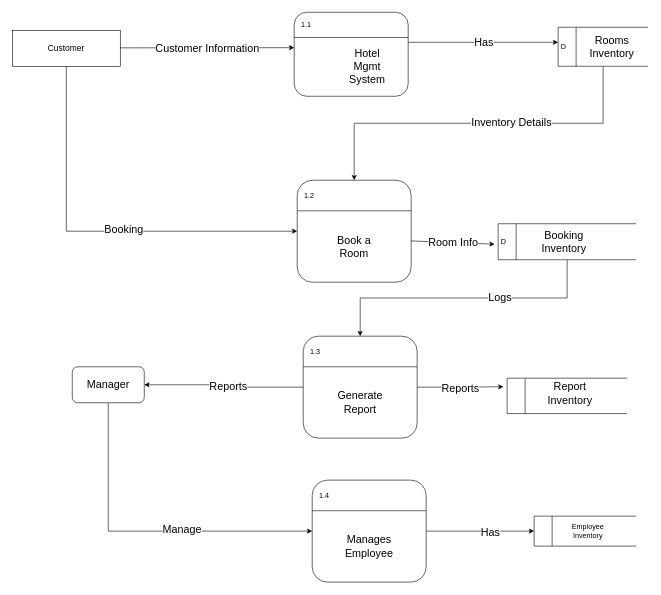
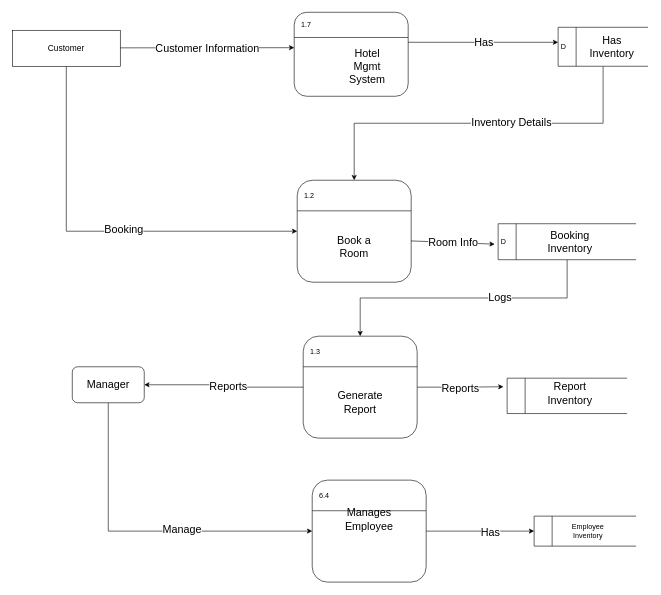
  <mxCell id="0" />
  <mxCell id="1" parent="0" />
  <mxCell id="2" value="" style="group" parent="1" vertex="1" connectable="0"><mxGeometry x="490" y="20" width="190" height="140" as="geometry" /></mxCell>
  <mxCell id="3" value="" style="rounded=1;whiteSpace=wrap;html=1;" parent="2" vertex="1"><mxGeometry width="190" height="140" as="geometry" /></mxCell>
  <mxCell id="4" value="" style="endArrow=none;html=1;rounded=0;" parent="2" edge="1"><mxGeometry width="50" height="50" relative="1" as="geometry"><mxPoint y="42" as="sourcePoint" /><mxPoint x="190" y="42" as="targetPoint" /></mxGeometry></mxCell>
  <mxCell id="5" value="&lt;font style=&quot;font-size: 18px;&quot;&gt;Hotel Mgmt System&lt;/font&gt;" style="text;html=1;strokeColor=none;fillColor=none;align=center;verticalAlign=middle;whiteSpace=wrap;rounded=0;" parent="2" vertex="1"><mxGeometry x="92" y="70" width="60" height="42" as="geometry" /></mxCell>
- <mxCell id="6" value="1.1" style="text;html=1;strokeColor=none;fillColor=none;align=center;verticalAlign=middle;whiteSpace=wrap;rounded=0;" parent="2" vertex="1"><mxGeometry x="-10" width="60" height="42" as="geometry" /></mxCell>
+ <mxCell id="6" value="1.7" style="text;html=1;strokeColor=none;fillColor=none;align=center;verticalAlign=middle;whiteSpace=wrap;rounded=0;" parent="2" vertex="1"><mxGeometry x="-10" width="60" height="42" as="geometry" /></mxCell>
  <mxCell id="7" value="" style="group" parent="1" vertex="1" connectable="0"><mxGeometry x="495" y="300" width="190" height="170" as="geometry" /></mxCell>
  <mxCell id="8" value="" style="rounded=1;whiteSpace=wrap;html=1;" parent="7" vertex="1"><mxGeometry width="190" height="170" as="geometry" /></mxCell>
  <mxCell id="9" value="" style="endArrow=none;html=1;rounded=0;" parent="7" edge="1"><mxGeometry width="50" height="50" relative="1" as="geometry"><mxPoint y="51" as="sourcePoint" /><mxPoint x="190" y="51" as="targetPoint" /></mxGeometry></mxCell>
  <mxCell id="10" value="&lt;font style=&quot;font-size: 18px;&quot;&gt;Book a Room&lt;/font&gt;" style="text;html=1;strokeColor=none;fillColor=none;align=center;verticalAlign=middle;whiteSpace=wrap;rounded=0;" parent="7" vertex="1"><mxGeometry x="65" y="85" width="60" height="51" as="geometry" /></mxCell>
  <mxCell id="11" value="1.2" style="text;html=1;strokeColor=none;fillColor=none;align=center;verticalAlign=middle;whiteSpace=wrap;rounded=0;" parent="7" vertex="1"><mxGeometry x="-10" width="60" height="51" as="geometry" /></mxCell>
  <mxCell id="12" value="" style="group" parent="1" vertex="1" connectable="0"><mxGeometry x="20" y="50" width="180" height="60" as="geometry" /></mxCell>
  <mxCell id="13" value="" style="rounded=0;whiteSpace=wrap;html=1;" parent="12" vertex="1"><mxGeometry width="180" height="60" as="geometry" /></mxCell>
  <mxCell id="14" value="&lt;font style=&quot;font-size: 14px;&quot;&gt;Customer&lt;/font&gt;" style="text;html=1;strokeColor=none;fillColor=none;align=center;verticalAlign=middle;whiteSpace=wrap;rounded=0;" parent="12" vertex="1"><mxGeometry x="60" y="15" width="60" height="30" as="geometry" /></mxCell>
  <mxCell id="15" value="" style="endArrow=classic;html=1;rounded=0;" parent="1" edge="1"><mxGeometry relative="1" as="geometry"><mxPoint x="200" y="79.29" as="sourcePoint" /><mxPoint x="490" y="79" as="targetPoint" /></mxGeometry></mxCell>
  <mxCell id="16" value="&lt;font style=&quot;font-size: 18px;&quot;&gt;Customer Information&lt;/font&gt;" style="edgeLabel;resizable=0;html=1;align=center;verticalAlign=middle;" parent="15" connectable="0" vertex="1"><mxGeometry relative="1" as="geometry" /></mxCell>
  <mxCell id="17" value="" style="endArrow=classic;html=1;rounded=0;entryX=0;entryY=0.5;entryDx=0;entryDy=0;" parent="1" edge="1"><mxGeometry relative="1" as="geometry"><mxPoint x="680" y="70" as="sourcePoint" /><mxPoint x="930" y="70" as="targetPoint" /></mxGeometry></mxCell>
  <mxCell id="18" value="&lt;font style=&quot;font-size: 18px;&quot;&gt;Has&lt;/font&gt;" style="edgeLabel;resizable=0;html=1;align=center;verticalAlign=middle;" parent="17" connectable="0" vertex="1"><mxGeometry relative="1" as="geometry" /></mxCell>
  <mxCell id="19" style="edgeStyle=orthogonalEdgeStyle;rounded=0;orthogonalLoop=1;jettySize=auto;html=1;exitX=0.5;exitY=1;exitDx=0;exitDy=0;entryX=0.5;entryY=0;entryDx=0;entryDy=0;" parent="1" source="21" target="8" edge="1"><mxGeometry relative="1" as="geometry" /></mxCell>
  <mxCell id="20" value="&lt;font style=&quot;font-size: 18px;&quot;&gt;Inventory Details&lt;/font&gt;" style="edgeLabel;html=1;align=center;verticalAlign=middle;resizable=0;points=[];" parent="19" vertex="1" connectable="0"><mxGeometry x="-0.178" y="-2" relative="1" as="geometry"><mxPoint as="offset" /></mxGeometry></mxCell>
  <mxCell id="21" value="D" style="html=1;dashed=0;whiteSpace=wrap;shape=mxgraph.dfd.dataStoreID;align=left;spacingLeft=3;points=[[0,0],[0.5,0],[1,0],[0,0.5],[1,0.5],[0,1],[0.5,1],[1,1]];" parent="1" vertex="1"><mxGeometry x="930" y="45" width="150" height="65" as="geometry" /></mxCell>
- <mxCell id="22" value="&lt;font style=&quot;font-size: 18px;&quot;&gt;Rooms&lt;br&gt;Inventory&lt;br&gt;&lt;/font&gt;" style="text;html=1;strokeColor=none;fillColor=none;align=center;verticalAlign=middle;whiteSpace=wrap;rounded=0;" parent="1" vertex="1"><mxGeometry x="990" y="62.5" width="60" height="30" as="geometry" /></mxCell>
+ <mxCell id="22" value="&lt;font style=&quot;font-size: 18px;&quot;&gt;Has&lt;br&gt;Inventory&lt;br&gt;&lt;/font&gt;" style="text;html=1;strokeColor=none;fillColor=none;align=center;verticalAlign=middle;whiteSpace=wrap;rounded=0;" parent="1" vertex="1"><mxGeometry x="990" y="62.5" width="60" height="30" as="geometry" /></mxCell>
  <mxCell id="23" style="edgeStyle=orthogonalEdgeStyle;rounded=0;orthogonalLoop=1;jettySize=auto;html=1;exitX=0.5;exitY=1;exitDx=0;exitDy=0;entryX=0.5;entryY=0;entryDx=0;entryDy=0;" parent="1" source="25" target="32" edge="1"><mxGeometry relative="1" as="geometry" /></mxCell>
  <mxCell id="24" value="&lt;font style=&quot;font-size: 18px;&quot;&gt;Logs&lt;/font&gt;" style="edgeLabel;html=1;align=center;verticalAlign=middle;resizable=0;points=[];" parent="23" vertex="1" connectable="0"><mxGeometry x="-0.256" y="-1" relative="1" as="geometry"><mxPoint as="offset" /></mxGeometry></mxCell>
  <mxCell id="25" value="D" style="html=1;dashed=0;whiteSpace=wrap;shape=mxgraph.dfd.dataStoreID;align=left;spacingLeft=3;points=[[0,0],[0.5,0],[1,0],[0,0.5],[1,0.5],[0,1],[0.5,1],[1,1]];" parent="1" vertex="1"><mxGeometry x="830" y="372.5" width="230" height="60" as="geometry" /></mxCell>
- <mxCell id="26" value="&lt;font style=&quot;font-size: 18px;&quot;&gt;Booking Inventory&lt;/font&gt;" style="text;html=1;strokeColor=none;fillColor=none;align=center;verticalAlign=middle;whiteSpace=wrap;rounded=0;" parent="1" vertex="1"><mxGeometry x="910" y="387.5" width="60" height="30" as="geometry" /></mxCell>
+ <mxCell id="26" value="&lt;font style=&quot;font-size: 18px;&quot;&gt;Booking Inventory&lt;/font&gt;" style="text;html=1;strokeColor=none;fillColor=none;align=center;verticalAlign=middle;whiteSpace=wrap;rounded=0;" parent="1" vertex="1"><mxGeometry x="920" y="387.5" width="60" height="30" as="geometry" /></mxCell>
  <mxCell id="27" value="" style="endArrow=classic;html=1;rounded=0;exitX=0.998;exitY=0.595;exitDx=0;exitDy=0;exitPerimeter=0;entryX=-0.025;entryY=0.568;entryDx=0;entryDy=0;entryPerimeter=0;" parent="1" source="8" target="25" edge="1"><mxGeometry relative="1" as="geometry"><mxPoint x="690" y="360" as="sourcePoint" /><mxPoint x="790" y="360" as="targetPoint" /></mxGeometry></mxCell>
  <mxCell id="28" value="&lt;font style=&quot;font-size: 18px;&quot;&gt;Room Info&lt;/font&gt;" style="edgeLabel;resizable=0;html=1;align=center;verticalAlign=middle;" parent="27" connectable="0" vertex="1"><mxGeometry relative="1" as="geometry" /></mxCell>
  <mxCell id="29" style="edgeStyle=orthogonalEdgeStyle;rounded=0;orthogonalLoop=1;jettySize=auto;html=1;exitX=0.5;exitY=1;exitDx=0;exitDy=0;entryX=0;entryY=0.5;entryDx=0;entryDy=0;" parent="1" source="13" target="8" edge="1"><mxGeometry relative="1" as="geometry" /></mxCell>
  <mxCell id="30" value="&lt;font style=&quot;font-size: 18px;&quot;&gt;Booking&lt;/font&gt;" style="edgeLabel;html=1;align=center;verticalAlign=middle;resizable=0;points=[];" parent="29" vertex="1" connectable="0"><mxGeometry x="0.12" y="3" relative="1" as="geometry"><mxPoint as="offset" /></mxGeometry></mxCell>
  <mxCell id="31" value="" style="group" parent="1" vertex="1" connectable="0"><mxGeometry x="505" y="560" width="190" height="170" as="geometry" /></mxCell>
  <mxCell id="32" value="" style="rounded=1;whiteSpace=wrap;html=1;" parent="31" vertex="1"><mxGeometry width="190" height="170" as="geometry" /></mxCell>
  <mxCell id="33" value="" style="endArrow=none;html=1;rounded=0;" parent="31" edge="1"><mxGeometry width="50" height="50" relative="1" as="geometry"><mxPoint y="51" as="sourcePoint" /><mxPoint x="190" y="51" as="targetPoint" /></mxGeometry></mxCell>
  <mxCell id="34" value="&lt;font style=&quot;font-size: 18px;&quot;&gt;Generate Report&lt;/font&gt;" style="text;html=1;strokeColor=none;fillColor=none;align=center;verticalAlign=middle;whiteSpace=wrap;rounded=0;" parent="31" vertex="1"><mxGeometry x="65" y="85" width="60" height="51" as="geometry" /></mxCell>
  <mxCell id="35" value="1.3" style="text;html=1;strokeColor=none;fillColor=none;align=center;verticalAlign=middle;whiteSpace=wrap;rounded=0;" parent="31" vertex="1"><mxGeometry x="-10" width="60" height="51" as="geometry" /></mxCell>
  <mxCell id="36" style="edgeStyle=orthogonalEdgeStyle;rounded=0;orthogonalLoop=1;jettySize=auto;html=1;exitX=0.5;exitY=1;exitDx=0;exitDy=0;entryX=0;entryY=0.5;entryDx=0;entryDy=0;" parent="1" source="38" target="46" edge="1"><mxGeometry relative="1" as="geometry" /></mxCell>
  <mxCell id="37" value="&lt;font style=&quot;font-size: 18px;&quot;&gt;Manage&lt;/font&gt;" style="edgeLabel;html=1;align=center;verticalAlign=middle;resizable=0;points=[];" parent="36" vertex="1" connectable="0"><mxGeometry x="0.213" y="3" relative="1" as="geometry"><mxPoint as="offset" /></mxGeometry></mxCell>
  <mxCell id="38" value="&lt;font style=&quot;font-size: 18px;&quot;&gt;Manager&lt;/font&gt;" style="whiteSpace=wrap;html=1;rounded=1;" parent="1" vertex="1"><mxGeometry x="120" y="611" width="120" height="60" as="geometry" /></mxCell>
  <mxCell id="39" value="" style="html=1;dashed=0;whiteSpace=wrap;shape=mxgraph.dfd.dataStoreID;align=left;spacingLeft=3;points=[[0,0],[0.5,0],[1,0],[0,0.5],[1,0.5],[0,1],[0.5,1],[1,1]];" parent="1" vertex="1"><mxGeometry x="845" y="630" width="200" height="59" as="geometry" /></mxCell>
  <mxCell id="40" value="&lt;font style=&quot;font-size: 18px;&quot;&gt;Report Inventory&lt;/font&gt;" style="text;html=1;strokeColor=none;fillColor=none;align=center;verticalAlign=middle;whiteSpace=wrap;rounded=0;" parent="1" vertex="1"><mxGeometry x="920" y="641" width="60" height="30" as="geometry" /></mxCell>
  <mxCell id="41" style="edgeStyle=orthogonalEdgeStyle;rounded=0;orthogonalLoop=1;jettySize=auto;html=1;entryX=1;entryY=0.5;entryDx=0;entryDy=0;exitX=0;exitY=0.5;exitDx=0;exitDy=0;" parent="1" source="32" target="38" edge="1"><mxGeometry relative="1" as="geometry"><mxPoint x="490" y="641" as="sourcePoint" /></mxGeometry></mxCell>
  <mxCell id="42" value="&lt;font style=&quot;font-size: 18px;&quot;&gt;Reports&lt;/font&gt;" style="edgeLabel;html=1;align=center;verticalAlign=middle;resizable=0;points=[];" parent="41" vertex="1" connectable="0"><mxGeometry x="-0.072" y="-1" relative="1" as="geometry"><mxPoint x="-1" as="offset" /></mxGeometry></mxCell>
  <mxCell id="43" style="edgeStyle=orthogonalEdgeStyle;rounded=0;orthogonalLoop=1;jettySize=auto;html=1;exitX=1;exitY=0.5;exitDx=0;exitDy=0;entryX=-0.031;entryY=0.242;entryDx=0;entryDy=0;entryPerimeter=0;" parent="1" source="32" target="39" edge="1"><mxGeometry relative="1" as="geometry" /></mxCell>
  <mxCell id="44" value="&lt;font style=&quot;font-size: 18px;&quot;&gt;Reports&lt;/font&gt;" style="edgeLabel;html=1;align=center;verticalAlign=middle;resizable=0;points=[];" parent="43" vertex="1" connectable="0"><mxGeometry x="0.0" y="-2" relative="1" as="geometry"><mxPoint x="-1" as="offset" /></mxGeometry></mxCell>
  <mxCell id="45" value="" style="group" parent="1" vertex="1" connectable="0"><mxGeometry x="520" y="800" width="190" height="170" as="geometry" /></mxCell>
  <mxCell id="46" value="" style="rounded=1;whiteSpace=wrap;html=1;" parent="45" vertex="1"><mxGeometry width="190" height="170" as="geometry" /></mxCell>
  <mxCell id="47" value="" style="endArrow=none;html=1;rounded=0;" parent="45" edge="1"><mxGeometry width="50" height="50" relative="1" as="geometry"><mxPoint y="51" as="sourcePoint" /><mxPoint x="190" y="51" as="targetPoint" /></mxGeometry></mxCell>
- <mxCell id="48" value="&lt;span style=&quot;font-size: 18px;&quot;&gt;Manages Employee&lt;/span&gt;" style="text;html=1;strokeColor=none;fillColor=none;align=center;verticalAlign=middle;whiteSpace=wrap;rounded=0;" parent="45" vertex="1"><mxGeometry x="65" y="85" width="60" height="51" as="geometry" /></mxCell>
- <mxCell id="49" value="1.4" style="text;html=1;strokeColor=none;fillColor=none;align=center;verticalAlign=middle;whiteSpace=wrap;rounded=0;" parent="45" vertex="1"><mxGeometry x="-10" width="60" height="51" as="geometry" /></mxCell>
+ <mxCell id="48" value="&lt;span style=&quot;font-size: 18px;&quot;&gt;Manages Employee&lt;/span&gt;" style="text;html=1;strokeColor=none;fillColor=none;align=center;verticalAlign=middle;whiteSpace=wrap;rounded=0;" parent="45" vertex="1"><mxGeometry x="65" y="40" width="60" height="51" as="geometry" /></mxCell>
+ <mxCell id="49" value="6.4" style="text;html=1;strokeColor=none;fillColor=none;align=center;verticalAlign=middle;whiteSpace=wrap;rounded=0;" parent="45" vertex="1"><mxGeometry x="-10" width="60" height="51" as="geometry" /></mxCell>
  <mxCell id="50" value="" style="html=1;dashed=0;whiteSpace=wrap;shape=mxgraph.dfd.dataStoreID;align=left;spacingLeft=3;points=[[0,0],[0.5,0],[1,0],[0,0.5],[1,0.5],[0,1],[0.5,1],[1,1]];" parent="1" vertex="1"><mxGeometry x="890" y="860" width="170" height="50" as="geometry" /></mxCell>
  <mxCell id="51" style="edgeStyle=orthogonalEdgeStyle;rounded=0;orthogonalLoop=1;jettySize=auto;html=1;exitX=1;exitY=0.5;exitDx=0;exitDy=0;entryX=0;entryY=0.5;entryDx=0;entryDy=0;" parent="1" source="46" target="50" edge="1"><mxGeometry relative="1" as="geometry" /></mxCell>
  <mxCell id="52" value="&lt;font style=&quot;font-size: 18px;&quot;&gt;Has&lt;/font&gt;" style="edgeLabel;html=1;align=center;verticalAlign=middle;resizable=0;points=[];" parent="51" vertex="1" connectable="0"><mxGeometry x="0.173" y="-1" relative="1" as="geometry"><mxPoint as="offset" /></mxGeometry></mxCell>
  <mxCell id="53" value="Employee Inventory" style="text;html=1;strokeColor=none;fillColor=none;align=center;verticalAlign=middle;whiteSpace=wrap;rounded=0;" parent="1" vertex="1"><mxGeometry x="950" y="870" width="60" height="30" as="geometry" /></mxCell>
